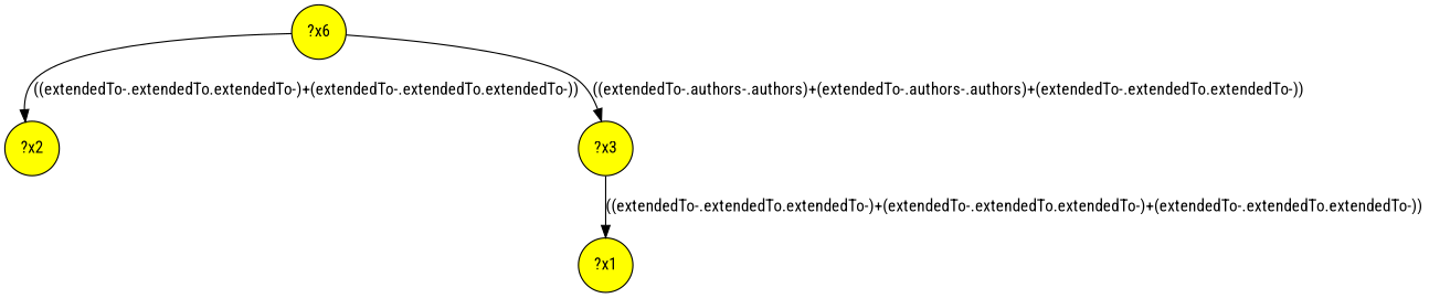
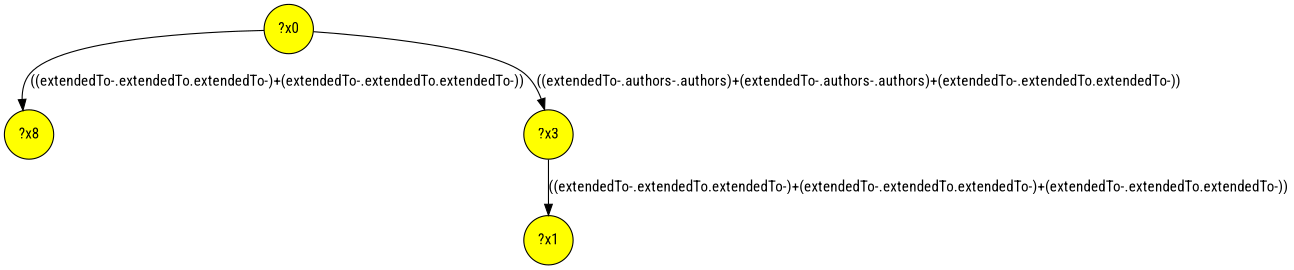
  digraph {
    fontname="Roboto Condensed"
    node [fillcolor=yellow fontname="Roboto Condensed" shape=circle style="filled,"]
    edge [fontname="Roboto Condensed"]
-   n1 [label="?x2"]
-   n2 [label="?x6"]
+   n1 [label="?x8"]
+   n2 [label="?x0"]
    n3 [label="?x3"]
    n4 [label="?x1"]
    n2 -> n1 [label="((extendedTo-.extendedTo.extendedTo-)+(extendedTo-.extendedTo.extendedTo-))"]
    n2 -> n3 [label="((extendedTo-.authors-.authors)+(extendedTo-.authors-.authors)+(extendedTo-.extendedTo.extendedTo-))"]
    n3 -> n4 [label="((extendedTo-.extendedTo.extendedTo-)+(extendedTo-.extendedTo.extendedTo-)+(extendedTo-.extendedTo.extendedTo-))"]
  }
